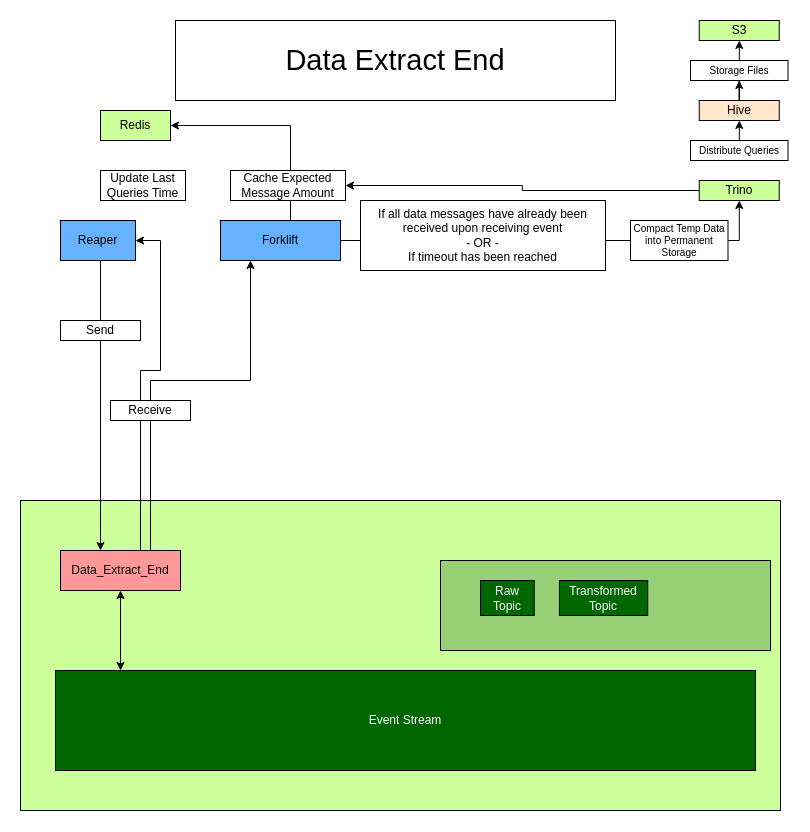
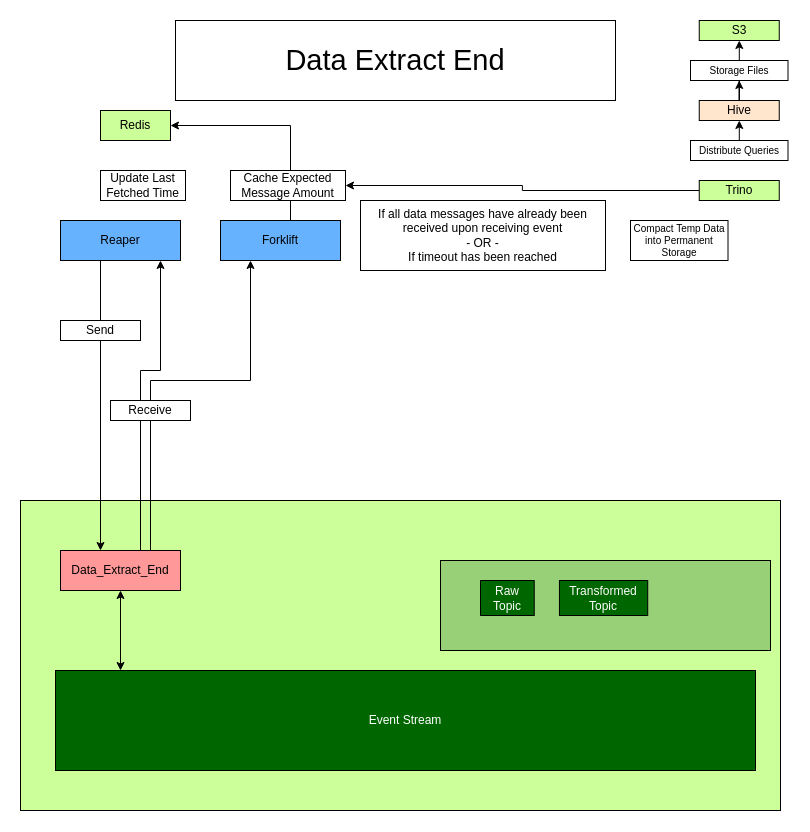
  <mxCell id="0" />
  <mxCell id="1" parent="0" />
  <mxCell id="2" value="" style="rounded=0;whiteSpace=wrap;html=1;fillColor=#CCFF99;" parent="1" vertex="1"><mxGeometry x="20" y="500" width="760" height="310" as="geometry" /></mxCell>
  <mxCell id="3" value="&lt;font color=&quot;#ffffff&quot;&gt;Event Stream&lt;/font&gt;" style="rounded=0;whiteSpace=wrap;html=1;fillColor=#006600;" parent="1" vertex="1"><mxGeometry x="55" y="670" width="700" height="100" as="geometry" /></mxCell>
  <mxCell id="4" value="" style="group" parent="1" vertex="1" connectable="0"><mxGeometry x="440" y="560" width="330" height="95" as="geometry" /></mxCell>
  <mxCell id="5" value="" style="rounded=0;whiteSpace=wrap;html=1;fillColor=#97D077;" parent="4" vertex="1"><mxGeometry width="330" height="90" as="geometry" /></mxCell>
  <mxCell id="6" value="&lt;font color=&quot;#ffffff&quot;&gt;Raw Topic&lt;/font&gt;" style="rounded=0;whiteSpace=wrap;html=1;fillColor=#006600;" parent="4" vertex="1"><mxGeometry x="39.999" y="20" width="53.721" height="35" as="geometry" /></mxCell>
  <mxCell id="7" value="&lt;font color=&quot;#ffffff&quot;&gt;Transformed Topic&lt;/font&gt;" style="rounded=0;whiteSpace=wrap;html=1;fillColor=#006600;" parent="4" vertex="1"><mxGeometry x="118.953" y="20" width="88.256" height="35" as="geometry" /></mxCell>
  <mxCell id="8" style="edgeStyle=orthogonalEdgeStyle;rounded=0;orthogonalLoop=1;jettySize=auto;html=1;startArrow=classic;startFill=1;" parent="1" target="3" edge="1"><mxGeometry relative="1" as="geometry"><Array as="points"><mxPoint x="100" y="670" /><mxPoint x="100" y="670" /></Array><mxPoint x="120" y="590" as="sourcePoint" /></mxGeometry></mxCell>
  <mxCell id="9" value="Data Extract End" style="rounded=0;whiteSpace=wrap;html=1;fontSize=29;" parent="1" vertex="1"><mxGeometry x="175" y="20" width="440" height="80" as="geometry" /></mxCell>
  <mxCell id="10" style="edgeStyle=orthogonalEdgeStyle;rounded=0;orthogonalLoop=1;jettySize=auto;html=1;" parent="1" source="12" target="14" edge="1"><mxGeometry relative="1" as="geometry"><Array as="points"><mxPoint x="140" y="370" /><mxPoint x="160" y="370" /></Array></mxGeometry></mxCell>
  <mxCell id="11" style="edgeStyle=orthogonalEdgeStyle;rounded=0;orthogonalLoop=1;jettySize=auto;html=1;entryX=0.25;entryY=1;entryDx=0;entryDy=0;" edge="1" parent="1" source="12" target="18"><mxGeometry relative="1" as="geometry"><Array as="points"><mxPoint x="150" y="380" /><mxPoint x="250" y="380" /></Array></mxGeometry></mxCell>
  <mxCell id="12" value="Data_Extract_End" style="rounded=0;whiteSpace=wrap;html=1;fillColor=#FF9999;" parent="1" vertex="1"><mxGeometry x="60" y="550" width="120" height="40" as="geometry" /></mxCell>
  <mxCell id="13" style="edgeStyle=orthogonalEdgeStyle;rounded=0;orthogonalLoop=1;jettySize=auto;html=1;" parent="1" source="14" edge="1"><mxGeometry relative="1" as="geometry"><mxPoint x="100" y="550" as="targetPoint" /><Array as="points"><mxPoint x="100" y="550" /></Array></mxGeometry></mxCell>
- <mxCell id="14" value="Reaper" style="rounded=0;whiteSpace=wrap;html=1;fillColor=#66B2FF;movable=1;resizable=1;rotatable=1;deletable=1;editable=1;locked=0;connectable=1;" parent="1" vertex="1"><mxGeometry x="60" y="220" width="75" height="40" as="geometry" /></mxCell>
+ <mxCell id="14" value="Reaper" style="rounded=0;whiteSpace=wrap;html=1;fillColor=#66B2FF;movable=1;resizable=1;rotatable=1;deletable=1;editable=1;locked=0;connectable=1;" parent="1" vertex="1"><mxGeometry x="60" y="220" width="120" height="40" as="geometry" /></mxCell>
  <mxCell id="15" value="Send" style="rounded=0;whiteSpace=wrap;html=1;" parent="1" vertex="1"><mxGeometry x="60" y="320" width="80" height="20" as="geometry" /></mxCell>
  <mxCell id="16" style="edgeStyle=orthogonalEdgeStyle;rounded=0;orthogonalLoop=1;jettySize=auto;html=1;entryX=1;entryY=0.5;entryDx=0;entryDy=0;" edge="1" parent="1" source="18" target="20"><mxGeometry relative="1" as="geometry"><Array as="points"><mxPoint x="290" y="125" /></Array></mxGeometry></mxCell>
- <mxCell id="17" style="edgeStyle=orthogonalEdgeStyle;rounded=0;orthogonalLoop=1;jettySize=auto;html=1;entryX=0.5;entryY=1;entryDx=0;entryDy=0;" edge="1" parent="1" source="18" target="23"><mxGeometry relative="1" as="geometry"><mxPoint x="566.25" y="250" as="targetPoint" /></mxGeometry></mxCell>
  <mxCell id="18" value="Forklift" style="rounded=0;whiteSpace=wrap;html=1;fillColor=#66B2FF;movable=1;resizable=1;rotatable=1;deletable=1;editable=1;locked=0;connectable=1;" parent="1" vertex="1"><mxGeometry x="220" y="220" width="120" height="40" as="geometry" /></mxCell>
  <mxCell id="19" value="Receive" style="rounded=0;whiteSpace=wrap;html=1;" parent="1" vertex="1"><mxGeometry x="110" y="400" width="80" height="20" as="geometry" /></mxCell>
  <mxCell id="20" value="Redis" style="rounded=0;whiteSpace=wrap;html=1;fillColor=#CCFF99;" vertex="1" parent="1"><mxGeometry x="100" y="110" width="70" height="30" as="geometry" /></mxCell>
- <mxCell id="21" value="Update Last Queries Time" style="rounded=0;whiteSpace=wrap;html=1;" vertex="1" parent="1"><mxGeometry x="100" y="170" width="85" height="30" as="geometry" /></mxCell>
+ <mxCell id="21" value="Update Last Fetched Time" style="rounded=0;whiteSpace=wrap;html=1;" vertex="1" parent="1"><mxGeometry x="100" y="170" width="85" height="30" as="geometry" /></mxCell>
  <mxCell id="22" style="edgeStyle=orthogonalEdgeStyle;rounded=0;orthogonalLoop=1;jettySize=auto;html=1;" edge="1" parent="1" source="23" target="31"><mxGeometry relative="1" as="geometry" /></mxCell>
  <mxCell id="23" value="Trino" style="rounded=0;whiteSpace=wrap;html=1;fillColor=#CCFF99;" vertex="1" parent="1"><mxGeometry x="698.75" y="180" width="80" height="20" as="geometry" /></mxCell>
  <mxCell id="24" style="edgeStyle=orthogonalEdgeStyle;rounded=0;orthogonalLoop=1;jettySize=auto;html=1;entryX=0.5;entryY=1;entryDx=0;entryDy=0;" edge="1" parent="1" source="25" target="30"><mxGeometry relative="1" as="geometry" /></mxCell>
  <mxCell id="25" value="Hive" style="rounded=0;whiteSpace=wrap;html=1;fillColor=#ffe6cc;" vertex="1" parent="1"><mxGeometry x="698.75" y="100" width="80" height="20" as="geometry" /></mxCell>
  <mxCell id="26" value="S3" style="rounded=0;whiteSpace=wrap;html=1;fillColor=#CCFF99;" vertex="1" parent="1"><mxGeometry x="698.75" y="20" width="80" height="20" as="geometry" /></mxCell>
  <mxCell id="27" style="edgeStyle=orthogonalEdgeStyle;rounded=0;orthogonalLoop=1;jettySize=auto;html=1;entryX=0.5;entryY=1;entryDx=0;entryDy=0;" edge="1" parent="1" source="28" target="25"><mxGeometry relative="1" as="geometry" /></mxCell>
  <mxCell id="28" value="Distribute Queries" style="rounded=0;whiteSpace=wrap;html=1;fontSize=10;" vertex="1" parent="1"><mxGeometry x="690" y="140" width="97.5" height="20" as="geometry" /></mxCell>
  <mxCell id="29" style="edgeStyle=orthogonalEdgeStyle;rounded=0;orthogonalLoop=1;jettySize=auto;html=1;entryX=0.5;entryY=1;entryDx=0;entryDy=0;" edge="1" parent="1" source="30" target="26"><mxGeometry relative="1" as="geometry" /></mxCell>
  <mxCell id="30" value="Storage Files" style="rounded=0;whiteSpace=wrap;html=1;fontSize=10;" vertex="1" parent="1"><mxGeometry x="690" y="60" width="97.5" height="20" as="geometry" /></mxCell>
  <mxCell id="31" value="Cache Expected Message Amount" style="rounded=0;whiteSpace=wrap;html=1;" vertex="1" parent="1"><mxGeometry x="230" y="170" width="115" height="30" as="geometry" /></mxCell>
  <mxCell id="32" value="Compact Temp Data into Permanent Storage" style="rounded=0;whiteSpace=wrap;html=1;fontSize=10;" vertex="1" parent="1"><mxGeometry x="630" y="220" width="97.5" height="40" as="geometry" /></mxCell>
  <mxCell id="33" value="If all data messages have already been received upon receiving event&lt;br&gt;- OR -&lt;br&gt;If timeout has been reached" style="rounded=0;whiteSpace=wrap;html=1;" vertex="1" parent="1"><mxGeometry x="360" y="200" width="245" height="70" as="geometry" /></mxCell>
